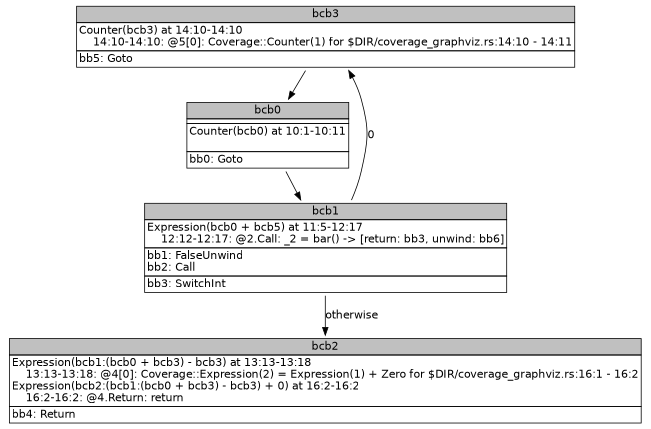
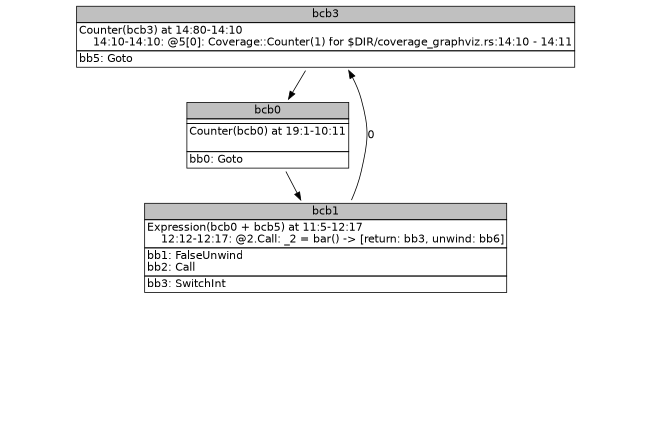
  digraph {
    fontname="DejaVu Sans"
    node [fontname="DejaVu Sans" shape=none]
    edge [fontname="DejaVu Sans"]
-   n1 [label=<<table border="0" cellborder="1" cellspacing="0"><tr><td bgcolor="gray" align="center" colspan="1">bcb3</td></tr><tr><td align="left" balign="left">Counter(bcb3) at 14:10-14:10<br align="left"/>    14:10-14:10: @5[0]: Coverage::Counter(1) for $DIR/coverage_graphviz.rs:14:10 - 14:11</td></tr><tr><td align="left" balign="left">bb5: Goto</td></tr></table>>]
-   n2 [label=<<table border="0" cellborder="1" cellspacing="0"><tr><td bgcolor="gray" align="center" colspan="1">bcb0</td></tr><tr><td align="left" balign="left"></td></tr><tr><td align="left" balign="left">Counter(bcb0) at 10:1-10:11<br align="left"/>    </td></tr><tr><td align="left" balign="left">bb0: Goto</td></tr></table>>]
+   n1 [label=<<table border="0" cellborder="1" cellspacing="0"><tr><td bgcolor="gray" align="center" colspan="1">bcb3</td></tr><tr><td align="left" balign="left">Counter(bcb3) at 14:80-14:10<br align="left"/>    14:10-14:10: @5[0]: Coverage::Counter(1) for $DIR/coverage_graphviz.rs:14:10 - 14:11</td></tr><tr><td align="left" balign="left">bb5: Goto</td></tr></table>>]
+   n2 [label=<<table border="0" cellborder="1" cellspacing="0"><tr><td bgcolor="gray" align="center" colspan="1">bcb0</td></tr><tr><td align="left" balign="left"></td></tr><tr><td align="left" balign="left">Counter(bcb0) at 19:1-10:11<br align="left"/>    </td></tr><tr><td align="left" balign="left">bb0: Goto</td></tr></table>>]
    n3 [label=<<table border="0" cellborder="1" cellspacing="0"><tr><td bgcolor="gray" align="center" colspan="1">bcb1</td></tr><tr><td align="left" balign="left">Expression(bcb0 + bcb5) at 11:5-12:17<br align="left"/>    12:12-12:17: @2.Call: _2 = bar() -&gt; [return: bb3, unwind: bb6]</td></tr><tr><td align="left" balign="left">bb1: FalseUnwind<br align="left"/>bb2: Call</td></tr><tr><td align="left" balign="left">bb3: SwitchInt</td></tr></table>>]
-   n4 [label=<<table border="0" cellborder="1" cellspacing="0"><tr><td bgcolor="gray" align="center" colspan="1">bcb2</td></tr><tr><td align="left" balign="left">Expression(bcb1:(bcb0 + bcb3) - bcb3) at 13:13-13:18<br align="left"/>    13:13-13:18: @4[0]: Coverage::Expression(2) = Expression(1) + Zero for $DIR/coverage_graphviz.rs:16:1 - 16:2<br align="left"/>Expression(bcb2:(bcb1:(bcb0 + bcb3) - bcb3) + 0) at 16:2-16:2<br align="left"/>    16:2-16:2: @4.Return: return</td></tr><tr><td align="left" balign="left">bb4: Return</td></tr></table>>]
    n1 -> n2
    n2 -> n3
    n3 -> n1 [label=<0>]
-   n3 -> n4 [label=<otherwise>]
  }
